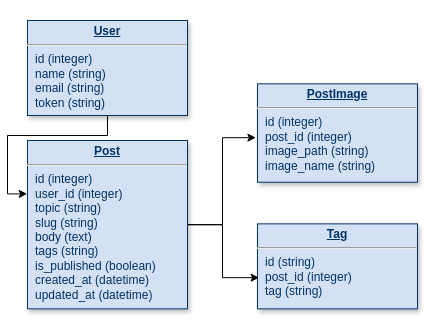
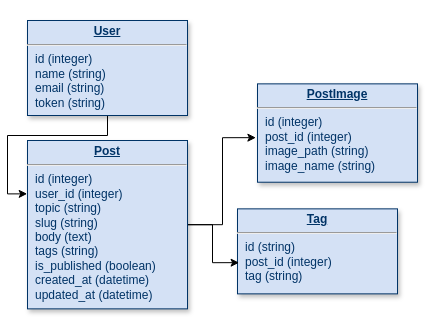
  <mxCell id="0" />
  <mxCell id="1" parent="0" />
  <mxCell id="2" value="&lt;p style=&quot;margin: 0px ; margin-top: 4px ; text-align: center ; text-decoration: underline&quot;&gt;&lt;strong&gt;PostImage&lt;/strong&gt;&lt;/p&gt;&lt;hr&gt;&lt;p style=&quot;margin: 0px ; margin-left: 8px&quot;&gt;id (integer)&lt;br&gt;post_id (integer)&lt;br&gt;&lt;/p&gt;&lt;p style=&quot;margin: 0px ; margin-left: 8px&quot;&gt;image_path (string)&lt;br&gt;&lt;/p&gt;&lt;p style=&quot;margin: 0px ; margin-left: 8px&quot;&gt;image_name (string)&lt;/p&gt;" style="verticalAlign=top;align=left;overflow=fill;fontSize=12;fontFamily=Helvetica;html=1;strokeColor=#003366;shadow=1;fillColor=#D4E1F5;fontColor=#003366" parent="1" vertex="1"><mxGeometry x="250" y="83.36" width="160" height="98.36" as="geometry" /></mxCell>
  <mxCell id="3" style="edgeStyle=orthogonalEdgeStyle;rounded=0;orthogonalLoop=1;jettySize=auto;html=1;entryX=-0.002;entryY=0.317;entryDx=0;entryDy=0;entryPerimeter=0;" edge="1" parent="1" source="4" target="8"><mxGeometry relative="1" as="geometry" /></mxCell>
  <mxCell id="4" value="&lt;p style=&quot;margin: 0px ; margin-top: 4px ; text-align: center ; text-decoration: underline&quot;&gt;&lt;strong&gt;User&lt;/strong&gt;&lt;/p&gt;&lt;hr&gt;&lt;p style=&quot;margin: 0px ; margin-left: 8px&quot;&gt;id (integer)&lt;br&gt;&lt;/p&gt;&lt;p style=&quot;margin: 0px ; margin-left: 8px&quot;&gt;name (string)&lt;br&gt;&lt;/p&gt;&lt;p style=&quot;margin: 0px ; margin-left: 8px&quot;&gt;email (string)&lt;br&gt;&lt;/p&gt;&lt;p style=&quot;margin: 0px ; margin-left: 8px&quot;&gt;token (string)&lt;/p&gt;" style="verticalAlign=top;align=left;overflow=fill;fontSize=12;fontFamily=Helvetica;html=1;strokeColor=#003366;shadow=1;fillColor=#D4E1F5;fontColor=#003366" parent="1" vertex="1"><mxGeometry x="20" y="20" width="160" height="95" as="geometry" /></mxCell>
- <mxCell id="5" value="&lt;p style=&quot;margin: 0px ; margin-top: 4px ; text-align: center ; text-decoration: underline&quot;&gt;&lt;strong&gt;Tag&lt;/strong&gt;&lt;/p&gt;&lt;hr&gt;&lt;p style=&quot;margin: 0px ; margin-left: 8px&quot;&gt;id (string)&lt;/p&gt;&lt;p style=&quot;margin: 0px ; margin-left: 8px&quot;&gt;post_id (integer)&lt;/p&gt;&lt;p style=&quot;margin: 0px ; margin-left: 8px&quot;&gt;tag (string)&lt;br&gt;&lt;/p&gt;" style="verticalAlign=top;align=left;overflow=fill;fontSize=12;fontFamily=Helvetica;html=1;strokeColor=#003366;shadow=1;fillColor=#D4E1F5;fontColor=#003366" parent="1" vertex="1"><mxGeometry x="250" y="223.36" width="160" height="85" as="geometry" /></mxCell>
+ <mxCell id="5" value="&lt;p style=&quot;margin: 0px ; margin-top: 4px ; text-align: center ; text-decoration: underline&quot;&gt;&lt;strong&gt;Tag&lt;/strong&gt;&lt;/p&gt;&lt;hr&gt;&lt;p style=&quot;margin: 0px ; margin-left: 8px&quot;&gt;id (string)&lt;/p&gt;&lt;p style=&quot;margin: 0px ; margin-left: 8px&quot;&gt;post_id (integer)&lt;/p&gt;&lt;p style=&quot;margin: 0px ; margin-left: 8px&quot;&gt;tag (string)&lt;br&gt;&lt;/p&gt;" style="verticalAlign=top;align=left;overflow=fill;fontSize=12;fontFamily=Helvetica;html=1;strokeColor=#003366;shadow=1;fillColor=#D4E1F5;fontColor=#003366" parent="1" vertex="1"><mxGeometry x="230" y="208.36" width="160" height="85" as="geometry" /></mxCell>
  <mxCell id="6" style="edgeStyle=orthogonalEdgeStyle;rounded=0;orthogonalLoop=1;jettySize=auto;html=1;entryX=-0.01;entryY=0.547;entryDx=0;entryDy=0;entryPerimeter=0;" edge="1" parent="1" source="8" target="2"><mxGeometry relative="1" as="geometry" /></mxCell>
  <mxCell id="7" style="edgeStyle=orthogonalEdgeStyle;rounded=0;orthogonalLoop=1;jettySize=auto;html=1;entryX=0.01;entryY=0.633;entryDx=0;entryDy=0;entryPerimeter=0;" edge="1" parent="1" source="8" target="5"><mxGeometry relative="1" as="geometry" /></mxCell>
  <mxCell id="8" value="&lt;p style=&quot;margin: 0px ; margin-top: 4px ; text-align: center ; text-decoration: underline&quot;&gt;&lt;strong&gt;Post&lt;/strong&gt;&lt;/p&gt;&lt;hr&gt;&lt;p style=&quot;margin: 0px ; margin-left: 8px&quot;&gt;id (integer)&lt;/p&gt;&lt;p style=&quot;margin: 0px ; margin-left: 8px&quot;&gt;user_id (integer)&lt;br&gt;&lt;/p&gt;&lt;p style=&quot;margin: 0px ; margin-left: 8px&quot;&gt;topic (string)&lt;/p&gt;&lt;p style=&quot;margin: 0px ; margin-left: 8px&quot;&gt;slug (string)&lt;br&gt;&lt;/p&gt;&lt;p style=&quot;margin: 0px ; margin-left: 8px&quot;&gt;body (text)&lt;br&gt;&lt;/p&gt;&lt;p style=&quot;margin: 0px ; margin-left: 8px&quot;&gt;tags (string)&lt;br&gt;&lt;/p&gt;&lt;p style=&quot;margin: 0px ; margin-left: 8px&quot;&gt;is_published (boolean)&lt;br&gt;&lt;/p&gt;&lt;p style=&quot;margin: 0px ; margin-left: 8px&quot;&gt;created_at (datetime)&lt;br&gt;&lt;/p&gt;&lt;p style=&quot;margin: 0px ; margin-left: 8px&quot;&gt;updated_at (datetime)&lt;br&gt;&lt;/p&gt;" style="verticalAlign=top;align=left;overflow=fill;fontSize=12;fontFamily=Helvetica;html=1;strokeColor=#003366;shadow=1;fillColor=#D4E1F5;fontColor=#003366" parent="1" vertex="1"><mxGeometry x="20" y="140" width="160" height="168.36" as="geometry" /></mxCell>
